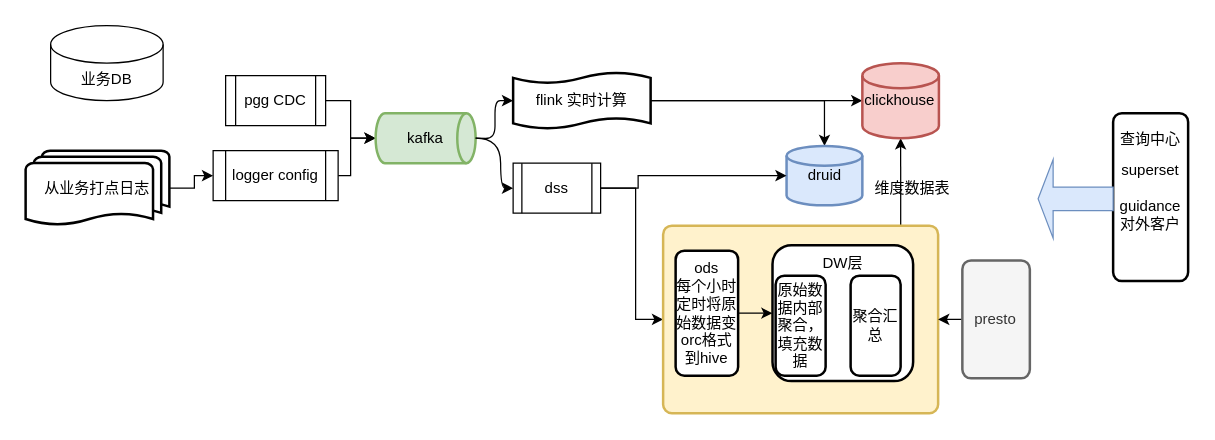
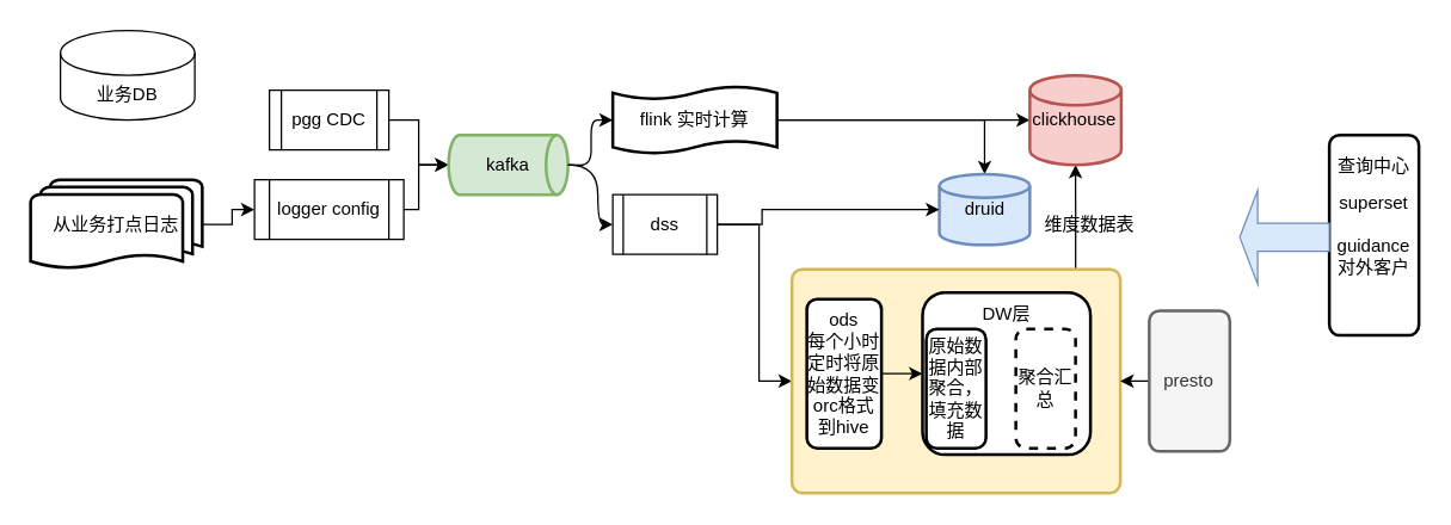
  <mxCell id="0" />
  <mxCell id="1" parent="0" />
  <mxCell id="2" value="业务DB" style="shape=cylinder3;whiteSpace=wrap;html=1;boundedLbl=1;backgroundOutline=1;size=15;" vertex="1" parent="1"><mxGeometry x="40" y="20" width="90" height="60" as="geometry" /></mxCell>
  <mxCell id="3" value="" style="edgeStyle=orthogonalEdgeStyle;rounded=0;orthogonalLoop=1;jettySize=auto;html=1;" edge="1" parent="1" source="4" target="9"><mxGeometry relative="1" as="geometry" /></mxCell>
  <mxCell id="4" value="pgg CDC" style="shape=process;whiteSpace=wrap;html=1;backgroundOutline=1;" vertex="1" parent="1"><mxGeometry x="180" y="60" width="80" height="40" as="geometry" /></mxCell>
  <mxCell id="5" value="" style="edgeStyle=orthogonalEdgeStyle;rounded=0;orthogonalLoop=1;jettySize=auto;html=1;" edge="1" parent="1" source="6" target="9"><mxGeometry relative="1" as="geometry"><Array as="points"><mxPoint x="280" y="140" /><mxPoint x="280" y="110" /></Array></mxGeometry></mxCell>
  <mxCell id="6" value="logger config" style="shape=process;whiteSpace=wrap;html=1;backgroundOutline=1;" vertex="1" parent="1"><mxGeometry x="170" y="120" width="100" height="40" as="geometry" /></mxCell>
  <mxCell id="7" value="" style="edgeStyle=orthogonalEdgeStyle;rounded=0;orthogonalLoop=1;jettySize=auto;html=1;" edge="1" parent="1" source="8" target="6"><mxGeometry relative="1" as="geometry" /></mxCell>
  <mxCell id="8" value="从业务打点日志" style="strokeWidth=2;html=1;shape=mxgraph.flowchart.multi-document;whiteSpace=wrap;" vertex="1" parent="1"><mxGeometry x="20" y="120" width="115" height="60" as="geometry" /></mxCell>
  <mxCell id="9" value="kafka" style="strokeWidth=2;html=1;shape=mxgraph.flowchart.direct_data;whiteSpace=wrap;fillColor=#d5e8d4;strokeColor=#82b366;" vertex="1" parent="1"><mxGeometry x="300" y="90" width="80" height="40" as="geometry" /></mxCell>
  <mxCell id="10" value="" style="edgeStyle=orthogonalEdgeStyle;rounded=0;orthogonalLoop=1;jettySize=auto;html=1;entryX=0;entryY=0.5;entryDx=0;entryDy=0;curved=1;" edge="1" parent="1" source="9" target="12"><mxGeometry relative="1" as="geometry"><mxPoint x="410" y="140" as="targetPoint" /></mxGeometry></mxCell>
  <mxCell id="11" style="edgeStyle=orthogonalEdgeStyle;rounded=0;orthogonalLoop=1;jettySize=auto;html=1;exitX=1;exitY=0.5;exitDx=0;exitDy=0;entryX=0;entryY=0.5;entryDx=0;entryDy=0;" edge="1" parent="1" source="12" target="18"><mxGeometry relative="1" as="geometry"><Array as="points"><mxPoint x="508" y="150" /><mxPoint x="508" y="255" /></Array></mxGeometry></mxCell>
  <mxCell id="12" value="dss" style="shape=process;whiteSpace=wrap;html=1;backgroundOutline=1;" vertex="1" parent="1"><mxGeometry x="410" y="130" width="70" height="40" as="geometry" /></mxCell>
  <mxCell id="13" value="" style="edgeStyle=elbowEdgeStyle;rounded=0;orthogonalLoop=1;jettySize=auto;elbow=vertical;html=1;exitX=1;exitY=0.5;exitDx=0;exitDy=0;exitPerimeter=0;" edge="1" parent="1" source="15" target="25"><mxGeometry relative="1" as="geometry"><Array as="points"><mxPoint x="590" y="80" /></Array></mxGeometry></mxCell>
  <mxCell id="14" style="edgeStyle=elbowEdgeStyle;rounded=0;orthogonalLoop=1;jettySize=auto;elbow=vertical;html=1;entryX=0;entryY=0.5;entryDx=0;entryDy=0;entryPerimeter=0;" edge="1" parent="1" source="15" target="27"><mxGeometry relative="1" as="geometry" /></mxCell>
  <mxCell id="15" value="flink 实时计算" style="shape=tape;whiteSpace=wrap;html=1;strokeWidth=2;size=0.19" vertex="1" parent="1"><mxGeometry x="410" y="57.5" width="110" height="45" as="geometry" /></mxCell>
  <mxCell id="16" value="" style="endArrow=classic;html=1;entryX=0;entryY=0.5;entryDx=0;entryDy=0;entryPerimeter=0;edgeStyle=orthogonalEdgeStyle;" edge="1" parent="1" target="15"><mxGeometry width="50" height="50" relative="1" as="geometry"><mxPoint x="380" y="110" as="sourcePoint" /><mxPoint x="450" y="40" as="targetPoint" /></mxGeometry></mxCell>
  <mxCell id="17" style="edgeStyle=elbowEdgeStyle;rounded=0;orthogonalLoop=1;jettySize=auto;elbow=horizontal;html=1;entryX=0.5;entryY=1;entryDx=0;entryDy=0;entryPerimeter=0;exitX=0.864;exitY=0.02;exitDx=0;exitDy=0;exitPerimeter=0;" edge="1" parent="1" source="18" target="27"><mxGeometry relative="1" as="geometry" /></mxCell>
  <mxCell id="18" value="" style="rounded=1;whiteSpace=wrap;html=1;absoluteArcSize=1;arcSize=14;strokeWidth=2;fillColor=#fff2cc;strokeColor=#d6b656;" vertex="1" parent="1"><mxGeometry x="530" y="180" width="220" height="150" as="geometry" /></mxCell>
  <mxCell id="19" value="" style="edgeStyle=orthogonalEdgeStyle;curved=1;rounded=0;orthogonalLoop=1;jettySize=auto;html=1;" edge="1" parent="1" source="20" target="21"><mxGeometry relative="1" as="geometry" /></mxCell>
  <mxCell id="20" value="ods&lt;br&gt;每个小时定时将原始数据变orc格式到hive" style="rounded=1;whiteSpace=wrap;html=1;absoluteArcSize=1;arcSize=14;strokeWidth=2;" vertex="1" parent="1"><mxGeometry x="540" y="200" width="50" height="100" as="geometry" /></mxCell>
  <mxCell id="21" value="" style="whiteSpace=wrap;html=1;rounded=1;strokeWidth=2;arcSize=14;" vertex="1" parent="1"><mxGeometry x="617.5" y="195.63" width="112.5" height="108.75" as="geometry" /></mxCell>
  <mxCell id="22" value="DW层" style="text;html=1;strokeColor=none;fillColor=none;align=center;verticalAlign=middle;whiteSpace=wrap;rounded=0;" vertex="1" parent="1"><mxGeometry x="648.75" y="200" width="50" height="20" as="geometry" /></mxCell>
  <mxCell id="23" value="原始数据内部聚合，填充数据" style="rounded=1;whiteSpace=wrap;html=1;absoluteArcSize=1;arcSize=14;strokeWidth=2;" vertex="1" parent="1"><mxGeometry x="620" y="220" width="40" height="80" as="geometry" /></mxCell>
- <mxCell id="24" value="聚合汇总" style="rounded=1;whiteSpace=wrap;html=1;absoluteArcSize=1;arcSize=14;strokeWidth=2;" vertex="1" parent="1"><mxGeometry x="680" y="220" width="40" height="80" as="geometry" /></mxCell>
+ <mxCell id="24" value="聚合汇总" style="rounded=1;whiteSpace=wrap;html=1;absoluteArcSize=1;arcSize=14;strokeWidth=2;dashed=1;" vertex="1" parent="1"><mxGeometry x="680" y="220" width="40" height="80" as="geometry" /></mxCell>
  <mxCell id="25" value="druid" style="strokeWidth=2;html=1;shape=mxgraph.flowchart.database;whiteSpace=wrap;fillColor=#dae8fc;strokeColor=#6c8ebf;" vertex="1" parent="1"><mxGeometry x="628.75" y="116.25" width="60.63" height="47.5" as="geometry" /></mxCell>
  <mxCell id="26" style="edgeStyle=orthogonalEdgeStyle;rounded=0;orthogonalLoop=1;jettySize=auto;html=1;exitX=1;exitY=0.5;exitDx=0;exitDy=0;entryX=0;entryY=0.5;entryDx=0;entryDy=0;entryPerimeter=0;" edge="1" parent="1" source="12" target="25"><mxGeometry relative="1" as="geometry"><mxPoint x="490" y="160" as="sourcePoint" /><mxPoint x="540" y="265" as="targetPoint" /><Array as="points"><mxPoint x="510" y="150" /><mxPoint x="510" y="140" /></Array></mxGeometry></mxCell>
  <mxCell id="27" value="clickhouse&lt;br&gt;" style="strokeWidth=2;html=1;shape=mxgraph.flowchart.database;whiteSpace=wrap;fillColor=#f8cecc;strokeColor=#b85450;" vertex="1" parent="1"><mxGeometry x="689.38" y="50" width="61.25" height="60" as="geometry" /></mxCell>
  <mxCell id="28" value="维度数据表" style="text;html=1;align=center;verticalAlign=middle;resizable=0;points=[];autosize=1;" vertex="1" parent="1"><mxGeometry x="689.38" y="140" width="80" height="20" as="geometry" /></mxCell>
  <mxCell id="29" value="" style="edgeStyle=elbowEdgeStyle;rounded=0;orthogonalLoop=1;jettySize=auto;elbow=vertical;html=1;entryX=1;entryY=0.5;entryDx=0;entryDy=0;" edge="1" parent="1" source="30" target="18"><mxGeometry relative="1" as="geometry" /></mxCell>
  <mxCell id="30" value="presto" style="rounded=1;whiteSpace=wrap;html=1;absoluteArcSize=1;arcSize=14;strokeWidth=2;fillColor=#f5f5f5;strokeColor=#666666;fontColor=#333333;" vertex="1" parent="1"><mxGeometry x="769.38" y="207.81" width="54" height="94.37" as="geometry" /></mxCell>
  <mxCell id="31" value="superset&lt;br&gt;&lt;br&gt;guidance 对外客户" style="rounded=1;whiteSpace=wrap;html=1;absoluteArcSize=1;arcSize=14;strokeWidth=2;" vertex="1" parent="1"><mxGeometry x="890" y="90" width="60" height="134.37" as="geometry" /></mxCell>
  <mxCell id="32" value="查询中心" style="text;html=1;strokeColor=none;fillColor=none;align=center;verticalAlign=middle;whiteSpace=wrap;rounded=0;" vertex="1" parent="1"><mxGeometry x="895" y="102.5" width="50" height="17.5" as="geometry" /></mxCell>
  <mxCell id="33" value="" style="shape=singleArrow;direction=west;whiteSpace=wrap;html=1;fillColor=#dae8fc;strokeColor=#6c8ebf;" vertex="1" parent="1"><mxGeometry x="830" y="127.18" width="60" height="62.82" as="geometry" /></mxCell>
